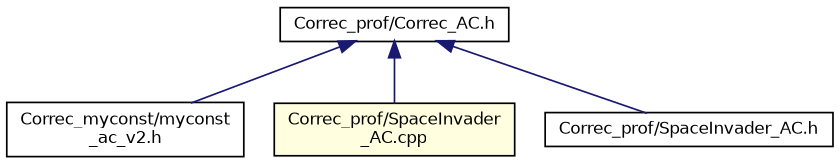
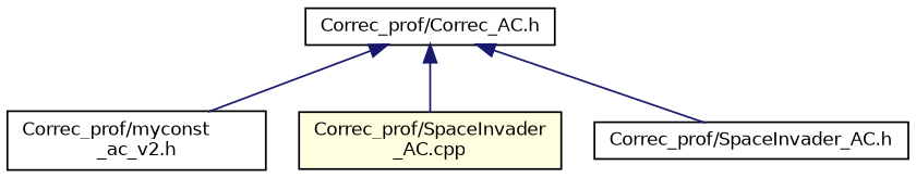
  digraph {
    node [color=black fillcolor=white fontname=Helvetica fontsize=10 shape=record style=filled]
    edge [color=midnightblue dir=back fontname=Helvetica fontsize=10 labelfontname=Helvetica labelfontsize=10 style=solid]
    n1 [fontcolor=black height=0.2 label="Correc_prof/Correc_AC.h" width=0.4]
-   n2 [height=0.2 label="Correc_myconst/myconst\l_ac_v2.h" width=0.4]
+   n2 [height=0.2 label="Correc_prof/myconst\l_ac_v2.h" width=0.4]
    n3 [fillcolor=lightyellow height=0.2 label="Correc_prof/SpaceInvader\l_AC.cpp" width=0.4]
    n4 [height=0.2 label="Correc_prof/SpaceInvader_AC.h" width=0.4]
    n1 -> n2
    n1 -> n3
    n1 -> n4
  }
